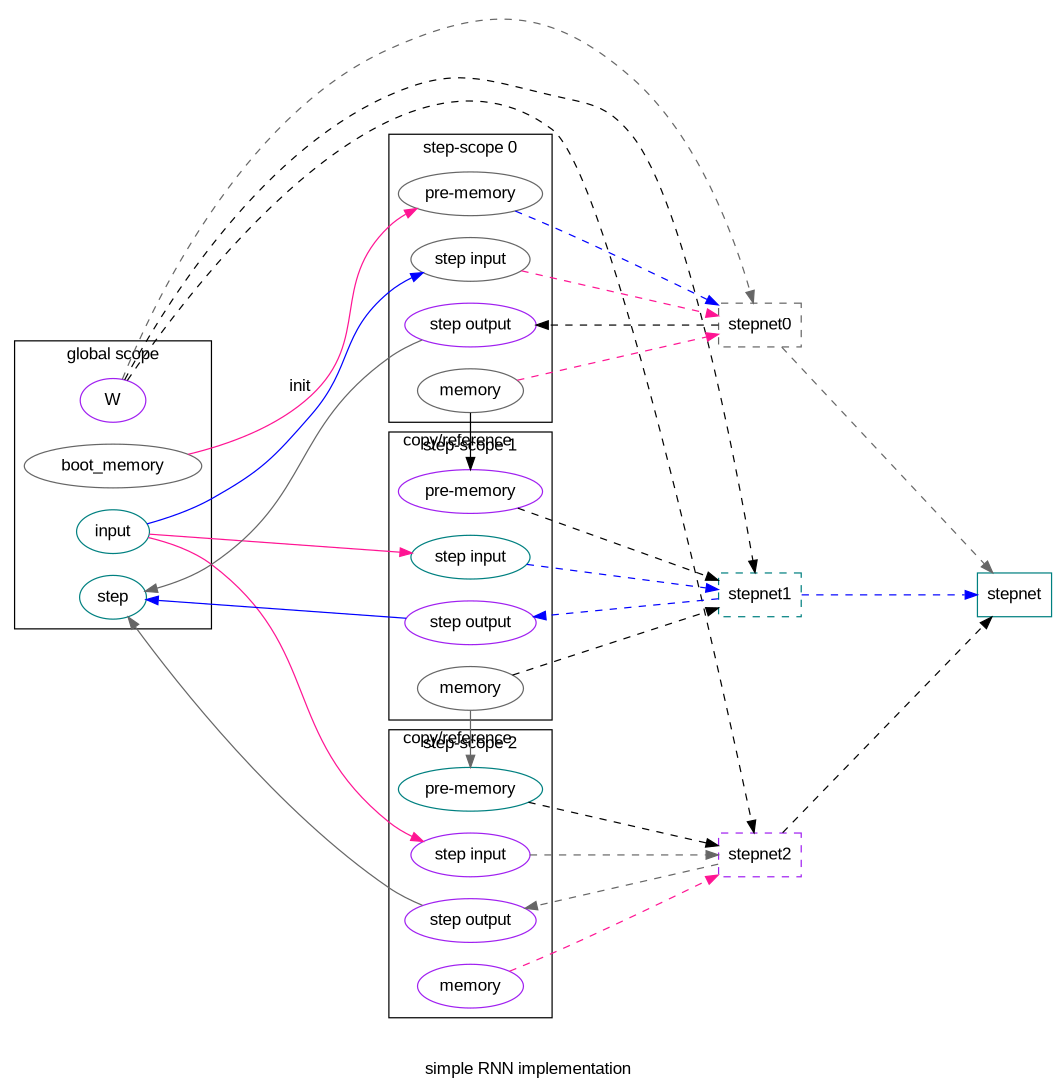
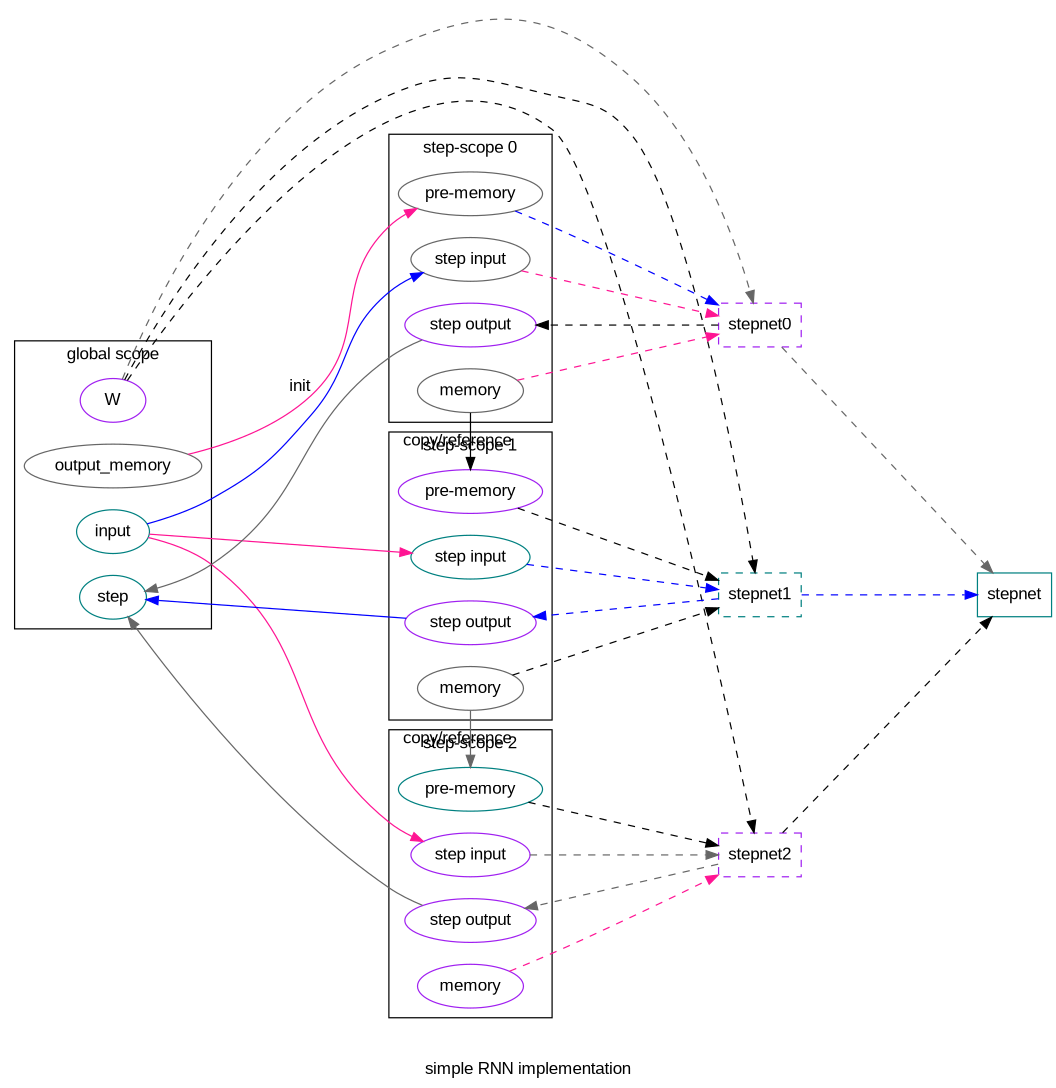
  digraph {
    fontname="Liberation Sans"
    label="simple RNN implementation"
    rankdir=LR
    ranksep=2
    node [color=purple fontname="Liberation Sans" nodesep=1]
    edge [color=black fontname="Liberation Sans" style=dashed]
    W
-   boot_memory [color=gray40]
+   boot_memory [color=gray40 label=output_memory]
    input [color=teal]
    n4 [color=teal label=step]
    n5 [color=gray40 label=memory]
    n6 [color=gray40 label="pre-memory"]
    n7 [color=gray40 label="step input"]
    n8 [label="step output"]
    n9 [color=gray40 label=memory]
    n10 [label="pre-memory"]
    n11 [color=teal label="step input"]
    n12 [label="step output"]
    n13 [label=memory]
    n14 [color=teal label="pre-memory"]
    n15 [label="step input"]
    n16 [label="step output"]
-   stepnet0 [color=gray40 shape=box style=dashed]
+   stepnet0 [shape=box style=dashed]
    stepnet1 [color=teal shape=box style=dashed]
    stepnet2 [shape=box style=dashed]
    stepnet [color=teal shape=box]
    subgraph cluster_1 {
      label="global scope"
      W
      boot_memory
      input
      n4
    }
    subgraph cluster_2 {
      label="step-scope 0"
      n5
      n6
      n7
      n8
    }
    subgraph cluster_3 {
      label="step-scope 1"
      n9
      n10
      n11
      n12
    }
    subgraph cluster_4 {
      label="step-scope 2"
      n13
      n14
      n15
      n16
    }
    W -> stepnet0 [color=gray40 constraint=false]
    W -> stepnet1 [constraint=false]
    W -> stepnet2 [constraint=false]
    boot_memory -> n6 [color=deeppink label=init style=""]
    input -> n7 [color=blue style=""]
    input -> n11 [color=deeppink style=""]
    input -> n15 [color=deeppink style=""]
    n5 -> n10 [label="copy/reference" style=""]
    n5 -> stepnet0 [color=deeppink]
    n6 -> stepnet0 [color=blue]
    n7 -> stepnet0 [color=deeppink]
    n8 -> n4 [color=gray40 style=""]
    n9 -> n14 [color=gray40 label="copy/reference" style=""]
    n9 -> stepnet1
    n10 -> stepnet1
    n11 -> stepnet1 [color=blue]
    n12 -> n4 [color=blue style=""]
    n13 -> stepnet2 [color=deeppink]
    n14 -> stepnet2
    n15 -> stepnet2 [color=gray40]
    n16 -> n4 [color=gray40 style=""]
    stepnet0 -> n8
    stepnet0 -> stepnet [color=gray40]
    stepnet1 -> n12 [color=blue]
    stepnet1 -> stepnet [color=blue]
    stepnet2 -> n16 [color=gray40]
    stepnet2 -> stepnet
  }
